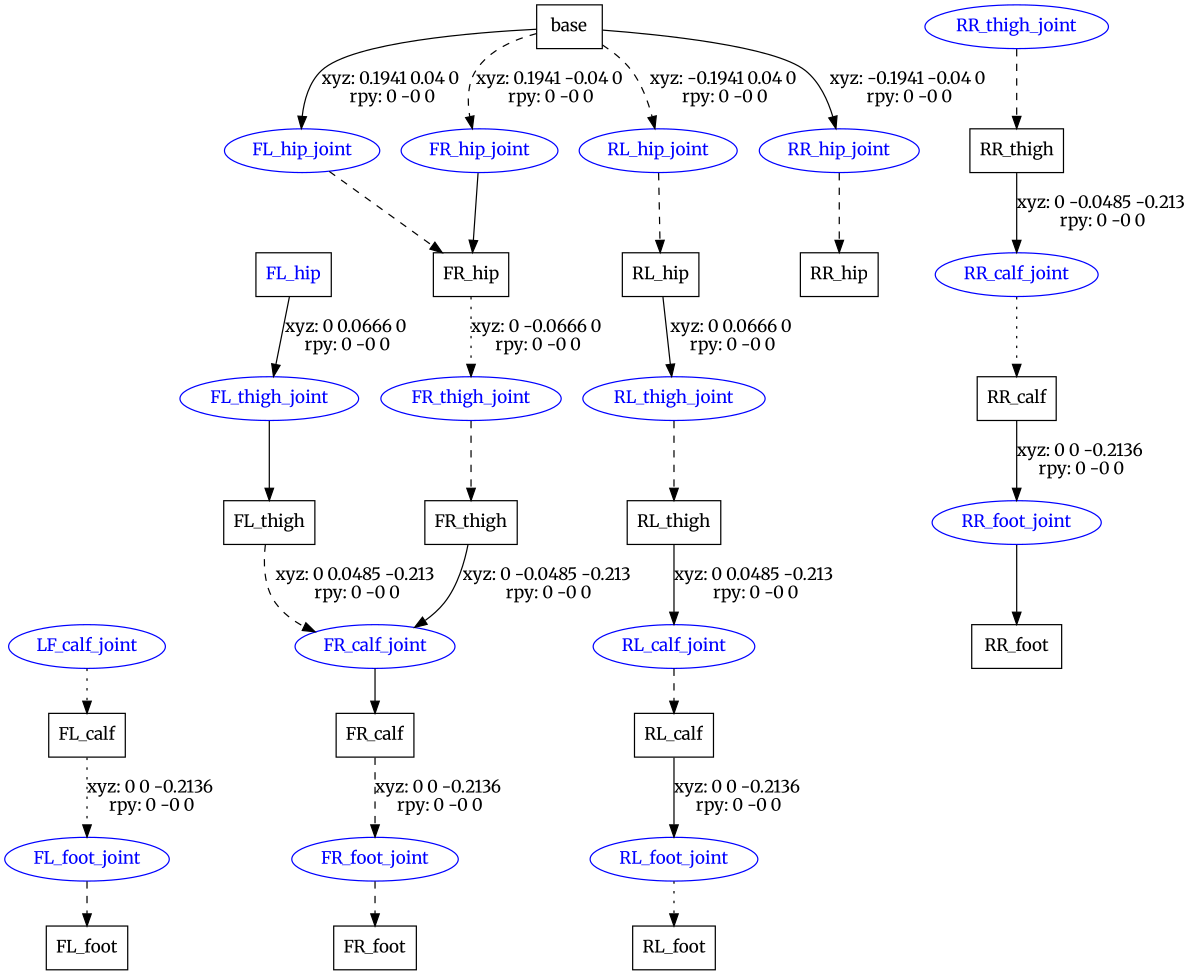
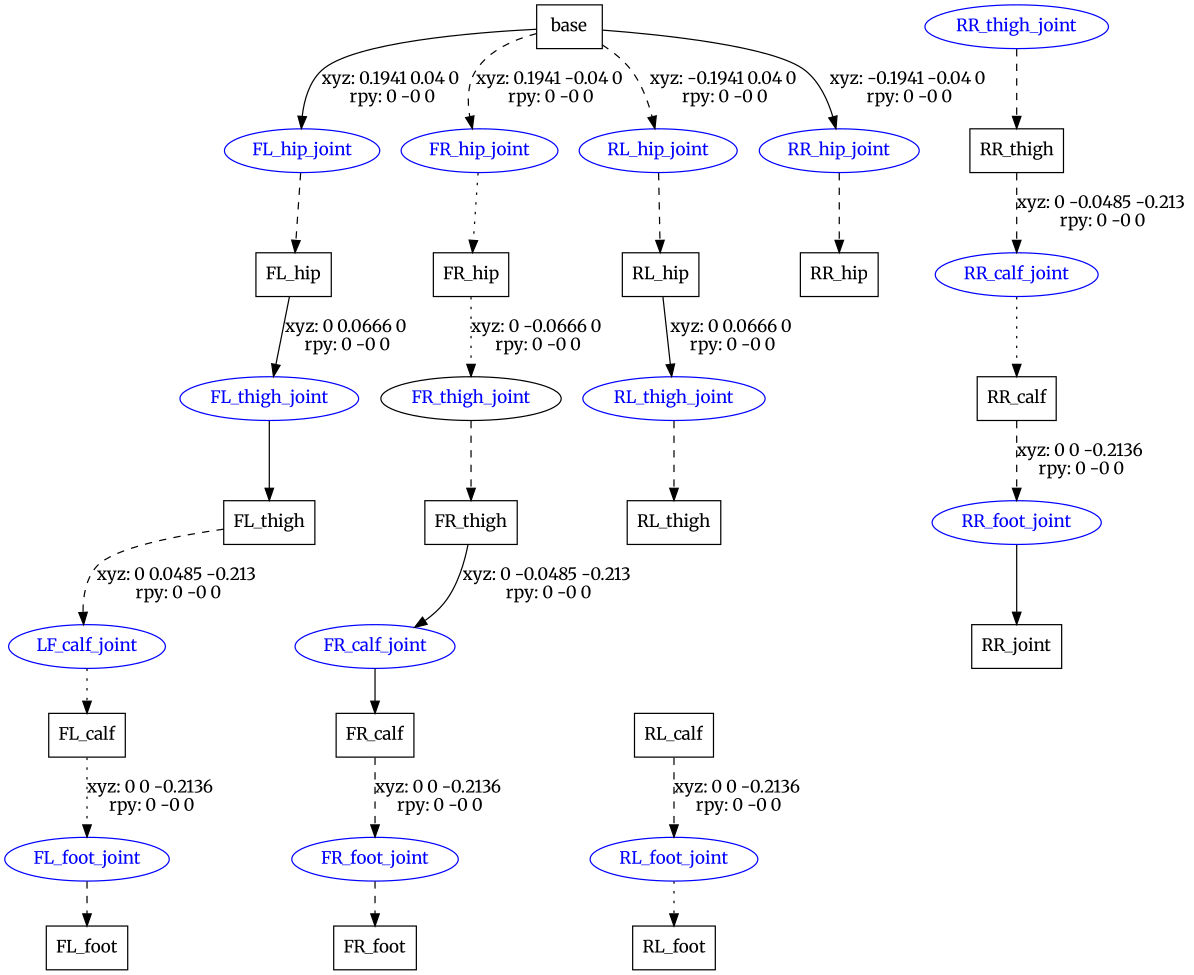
  digraph {
    fontname=Merriweather
    node [fontname=Merriweather shape=box]
    edge [fontname=Merriweather style=dashed]
    n1 [label=base]
    FL_hip_joint [color=blue fontcolor=blue shape=ellipse]
    FR_hip_joint [color=blue fontcolor=blue shape=ellipse]
    RL_hip_joint [color=blue fontcolor=blue shape=ellipse]
    RR_hip_joint [color=blue fontcolor=blue shape=ellipse]
-   n6 [label=FL_hip fontcolor=blue]
+   n6 [label=FL_hip]
    n7 [label=FR_hip]
    n8 [label=RL_hip]
    n9 [label=RR_hip]
    FL_thigh_joint [color=blue fontcolor=blue shape=ellipse]
    n11 [label=FL_thigh]
    LF_calf_joint [color=blue fontcolor=blue shape=ellipse]
    n13 [label=FL_calf]
    FL_foot_joint [color=blue fontcolor=blue shape=ellipse]
    n15 [label=FL_foot]
-   FR_thigh_joint [color=blue fontcolor=blue shape=ellipse]
+   FR_thigh_joint [color=black fontcolor=blue shape=ellipse]
    n17 [label=FR_thigh]
    FR_calf_joint [color=blue fontcolor=blue shape=ellipse]
    n19 [label=FR_calf]
    FR_foot_joint [color=blue fontcolor=blue shape=ellipse]
    n21 [label=FR_foot]
    RL_thigh_joint [color=blue fontcolor=blue shape=ellipse]
    n23 [label=RL_thigh]
-   RL_calf_joint [color=blue fontcolor=blue shape=ellipse]
    n25 [label=RL_calf]
    RL_foot_joint [color=blue fontcolor=blue shape=ellipse]
    n27 [label=RL_foot]
    RR_thigh_joint [color=blue fontcolor=blue shape=ellipse]
    n29 [label=RR_thigh]
    RR_calf_joint [color=blue fontcolor=blue shape=ellipse]
    n31 [label=RR_calf]
    RR_foot_joint [color=blue fontcolor=blue shape=ellipse]
-   n33 [label=RR_foot]
+   n33 [label=RR_joint]
    n1 -> FL_hip_joint [label="xyz: 0.1941 0.04 0 \nrpy: 0 -0 0" style=solid]
    n1 -> FR_hip_joint [label="xyz: 0.1941 -0.04 0 \nrpy: 0 -0 0"]
    n1 -> RL_hip_joint [label="xyz: -0.1941 0.04 0 \nrpy: 0 -0 0"]
    n1 -> RR_hip_joint [label="xyz: -0.1941 -0.04 0 \nrpy: 0 -0 0" style=solid]
-   FL_hip_joint -> n7
-   FR_hip_joint -> n7 [style=solid]
+   FL_hip_joint -> n6
+   FR_hip_joint -> n7 [style=dotted]
    RL_hip_joint -> n8
    RR_hip_joint -> n9
    n6 -> FL_thigh_joint [label="xyz: 0 0.0666 0 \nrpy: 0 -0 0" style=solid]
    n7 -> FR_thigh_joint [label="xyz: 0 -0.0666 0 \nrpy: 0 -0 0" style=dotted]
    n8 -> RL_thigh_joint [label="xyz: 0 0.0666 0 \nrpy: 0 -0 0" style=solid]
    FL_thigh_joint -> n11 [style=solid]
-   n11 -> FR_calf_joint [label="xyz: 0 0.0485 -0.213 \nrpy: 0 -0 0"]
+   n11 -> LF_calf_joint [label="xyz: 0 0.0485 -0.213 \nrpy: 0 -0 0"]
    LF_calf_joint -> n13 [style=dotted]
    n13 -> FL_foot_joint [label="xyz: 0 0 -0.2136 \nrpy: 0 -0 0" style=dotted]
    FL_foot_joint -> n15
    FR_thigh_joint -> n17
    n17 -> FR_calf_joint [label="xyz: 0 -0.0485 -0.213 \nrpy: 0 -0 0" style=solid]
    FR_calf_joint -> n19 [style=solid]
    n19 -> FR_foot_joint [label="xyz: 0 0 -0.2136 \nrpy: 0 -0 0"]
    FR_foot_joint -> n21
    RL_thigh_joint -> n23
-   n23 -> RL_calf_joint [label="xyz: 0 0.0485 -0.213 \nrpy: 0 -0 0" style=solid]
-   RL_calf_joint -> n25
-   n25 -> RL_foot_joint [label="xyz: 0 0 -0.2136 \nrpy: 0 -0 0" style=solid]
+   n25 -> RL_foot_joint [label="xyz: 0 0 -0.2136 \nrpy: 0 -0 0"]
    RL_foot_joint -> n27 [style=dotted]
    RR_thigh_joint -> n29
-   n29 -> RR_calf_joint [label="xyz: 0 -0.0485 -0.213 \nrpy: 0 -0 0" style=solid]
+   n29 -> RR_calf_joint [label="xyz: 0 -0.0485 -0.213 \nrpy: 0 -0 0"]
    RR_calf_joint -> n31 [style=dotted]
-   n31 -> RR_foot_joint [label="xyz: 0 0 -0.2136 \nrpy: 0 -0 0" style=solid]
+   n31 -> RR_foot_joint [label="xyz: 0 0 -0.2136 \nrpy: 0 -0 0"]
    RR_foot_joint -> n33 [style=solid]
  }
